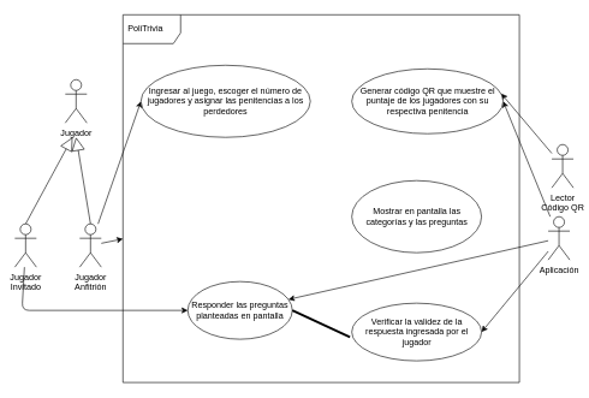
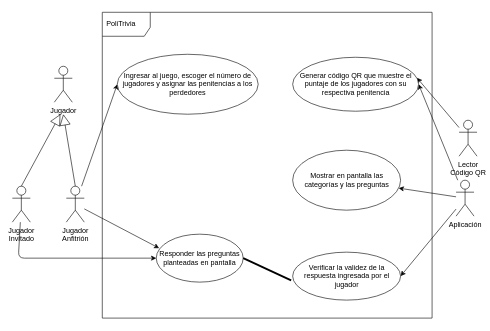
  <mxCell id="0" />
  <mxCell id="1" parent="0" />
  <mxCell id="2" value="PoliTrivia" style="shape=umlFrame;whiteSpace=wrap;html=1;width=80;height=40;boundedLbl=1;verticalAlign=middle;align=left;spacingLeft=5;" parent="1" vertex="1"><mxGeometry x="170" y="20" width="550" height="510" as="geometry" /></mxCell>
  <mxCell id="3" style="edgeStyle=none;html=1;entryX=0;entryY=0.5;entryDx=0;entryDy=0;" parent="1" source="5" target="17" edge="1"><mxGeometry relative="1" as="geometry" /></mxCell>
- <mxCell id="4" style="edgeStyle=none;html=1;" parent="1" source="5" target="2" edge="1"><mxGeometry relative="1" as="geometry" /></mxCell>
+ <mxCell id="4" style="edgeStyle=none;html=1;entryX=0.033;entryY=0.292;entryDx=0;entryDy=0;entryPerimeter=0;" parent="1" source="5" target="19" edge="1"><mxGeometry relative="1" as="geometry" /></mxCell>
  <mxCell id="5" value="Jugador &lt;br&gt;Anfitrión" style="shape=umlActor;verticalLabelPosition=bottom;verticalAlign=top;html=1;" parent="1" vertex="1"><mxGeometry x="110" y="310" width="30" height="60" as="geometry" /></mxCell>
  <mxCell id="6" style="edgeStyle=none;html=1;entryX=0.987;entryY=0.381;entryDx=0;entryDy=0;entryPerimeter=0;" parent="1" source="7" target="18" edge="1"><mxGeometry relative="1" as="geometry" /></mxCell>
  <mxCell id="7" value="Lector &lt;br&gt;Código QR" style="shape=umlActor;verticalLabelPosition=bottom;verticalAlign=top;html=1;" parent="1" vertex="1"><mxGeometry x="765" y="200" width="30" height="60" as="geometry" /></mxCell>
- <mxCell id="8" value="" style="edgeStyle=none;html=1;" parent="1" source="11" target="19" edge="1"><mxGeometry relative="1" as="geometry" /></mxCell>
+ <mxCell id="8" value="" style="edgeStyle=none;html=1;" parent="1" source="11" target="21" edge="1"><mxGeometry relative="1" as="geometry" /></mxCell>
  <mxCell id="9" style="edgeStyle=none;html=1;entryX=1;entryY=0.5;entryDx=0;entryDy=0;" parent="1" source="11" target="18" edge="1"><mxGeometry relative="1" as="geometry" /></mxCell>
  <mxCell id="10" style="edgeStyle=none;html=1;entryX=1;entryY=0.5;entryDx=0;entryDy=0;" parent="1" source="11" target="20" edge="1"><mxGeometry relative="1" as="geometry" /></mxCell>
  <mxCell id="11" value="Aplicación" style="shape=umlActor;verticalLabelPosition=bottom;verticalAlign=top;html=1;" parent="1" vertex="1"><mxGeometry x="760" y="300" width="30" height="60" as="geometry" /></mxCell>
  <mxCell id="12" value="Jugador" style="shape=umlActor;verticalLabelPosition=bottom;verticalAlign=top;html=1;" parent="1" vertex="1"><mxGeometry x="90" y="110" width="30" height="60" as="geometry" /></mxCell>
  <mxCell id="13" value="" style="endArrow=block;endSize=16;endFill=0;html=1;exitX=0.5;exitY=0;exitDx=0;exitDy=0;exitPerimeter=0;" parent="1" source="5" edge="1"><mxGeometry width="160" relative="1" as="geometry"><mxPoint x="180" y="220" as="sourcePoint" /><mxPoint x="105" y="190" as="targetPoint" /></mxGeometry></mxCell>
  <mxCell id="14" style="edgeStyle=none;html=1;entryX=0;entryY=0.5;entryDx=0;entryDy=0;" parent="1" source="15" target="19" edge="1"><mxGeometry relative="1" as="geometry"><Array as="points"><mxPoint x="30" y="430" /></Array></mxGeometry></mxCell>
  <mxCell id="15" value="Jugador &lt;br&gt;Invitado" style="shape=umlActor;verticalLabelPosition=bottom;verticalAlign=top;html=1;" parent="1" vertex="1"><mxGeometry x="20" y="310" width="30" height="60" as="geometry" /></mxCell>
  <mxCell id="16" value="" style="endArrow=block;endSize=16;endFill=0;html=1;exitX=0.5;exitY=0;exitDx=0;exitDy=0;exitPerimeter=0;" parent="1" source="15" edge="1"><mxGeometry width="160" relative="1" as="geometry"><mxPoint x="175" y="270" as="sourcePoint" /><mxPoint x="100" y="190" as="targetPoint" /></mxGeometry></mxCell>
  <mxCell id="17" value="Ingresar al juego, escoger el número de jugadores y asignar las penitencias a los perdedores" style="ellipse;whiteSpace=wrap;html=1;" parent="1" vertex="1"><mxGeometry x="195" y="90" width="235" height="100" as="geometry" /></mxCell>
  <mxCell id="18" value="Generar código QR que muestre el puntaje de los jugadores con su respectiva penitencia" style="ellipse;whiteSpace=wrap;html=1;" parent="1" vertex="1"><mxGeometry x="487.5" y="95" width="210" height="90" as="geometry" /></mxCell>
  <mxCell id="19" value="Responder las preguntas planteadas en pantalla" style="ellipse;whiteSpace=wrap;html=1;" parent="1" vertex="1"><mxGeometry x="260" y="390" width="145" height="80" as="geometry" /></mxCell>
  <mxCell id="20" value="Verificar la validez de la respuesta ingresada por el jugador" style="ellipse;whiteSpace=wrap;html=1;" parent="1" vertex="1"><mxGeometry x="487.5" y="420" width="180" height="80" as="geometry" /></mxCell>
  <mxCell id="21" value="Mostrar en pantalla las categorías y las preguntas" style="ellipse;whiteSpace=wrap;html=1;" parent="1" vertex="1"><mxGeometry x="487.5" y="250" width="180" height="100" as="geometry" /></mxCell>
  <mxCell id="22" value="" style="endArrow=none;startArrow=none;endFill=0;startFill=0;endSize=8;html=1;verticalAlign=bottom;labelBackgroundColor=none;strokeWidth=3;entryX=-0.014;entryY=0.588;entryDx=0;entryDy=0;entryPerimeter=0;exitX=1;exitY=0.5;exitDx=0;exitDy=0;" parent="1" source="19" target="20" edge="1"><mxGeometry width="160" relative="1" as="geometry"><mxPoint x="395" y="469.52" as="sourcePoint" /><mxPoint x="490" y="470" as="targetPoint" /></mxGeometry></mxCell>
